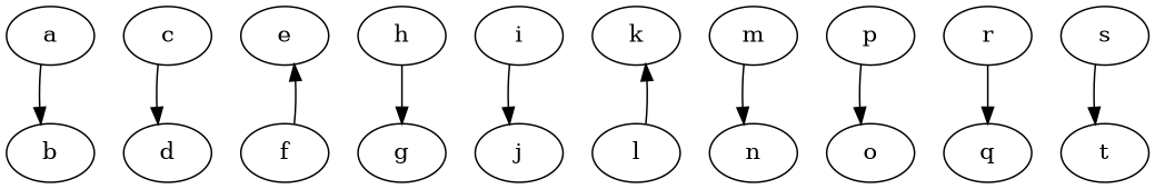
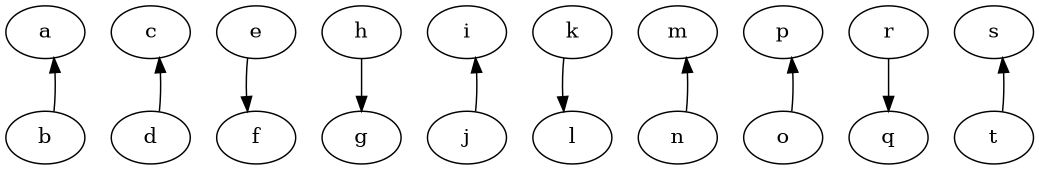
  digraph {
    fontname="DejaVu Serif"
    node [Weight=3 fontname="DejaVu Serif"]
    edge [Weight=4 fontname="DejaVu Serif"]
    a [Weight=2]
    b
    c [Weight=10]
    d [Weight=4]
    e [Weight=5]
    f [Weight=2]
    g [Weight=12]
    h [Weight=25]
    i [Weight=33]
    j [Weight=2]
    k [Weight=5]
    l [Weight=1]
    m [Weight=1]
    n [Weight=23]
    p [Weight=1]
    o
    r [Weight=8]
    q
    s
    t
-   a -> b
-   c -> d [Weight=12]
-   f -> e [Weight=1]
+   b -> a
+   d -> c [Weight=12]
+   e -> f [Weight=1]
    h -> g [Weight=5]
-   i -> j [Weight=23]
-   l -> k [Weight=5]
-   m -> n [Weight=12]
-   p -> o [Weight=8]
+   j -> i [Weight=23]
+   k -> l [Weight=5]
+   n -> m [Weight=12]
+   o -> p [Weight=8]
    r -> q
-   s -> t [Weight=1]
+   t -> s [Weight=1]
  }
